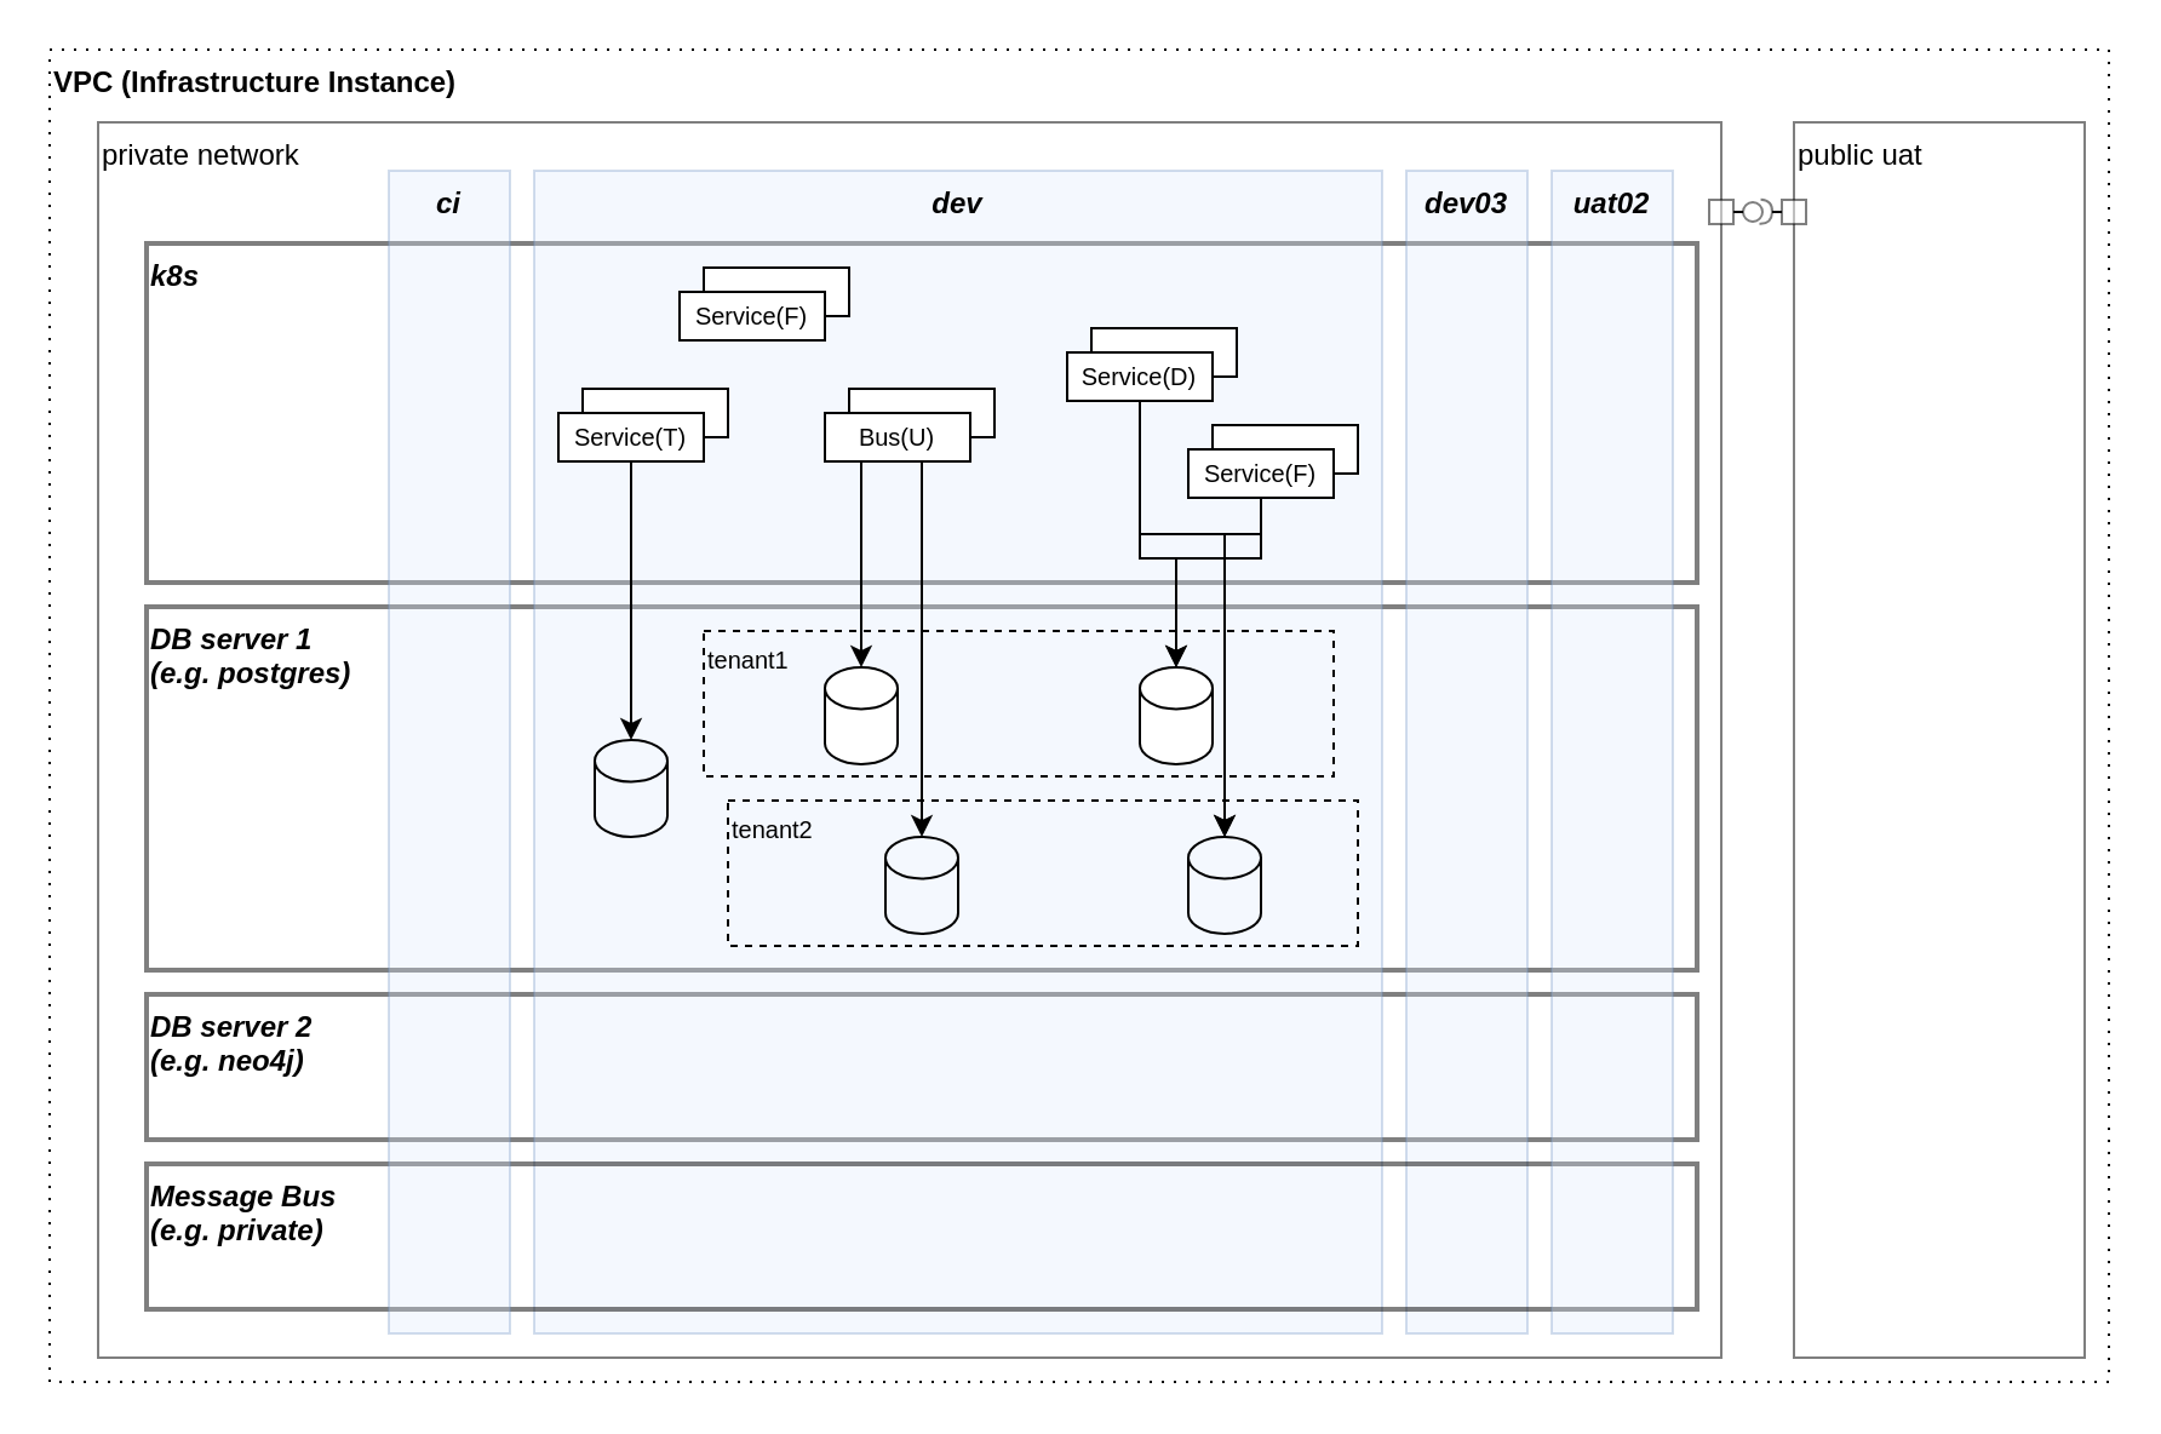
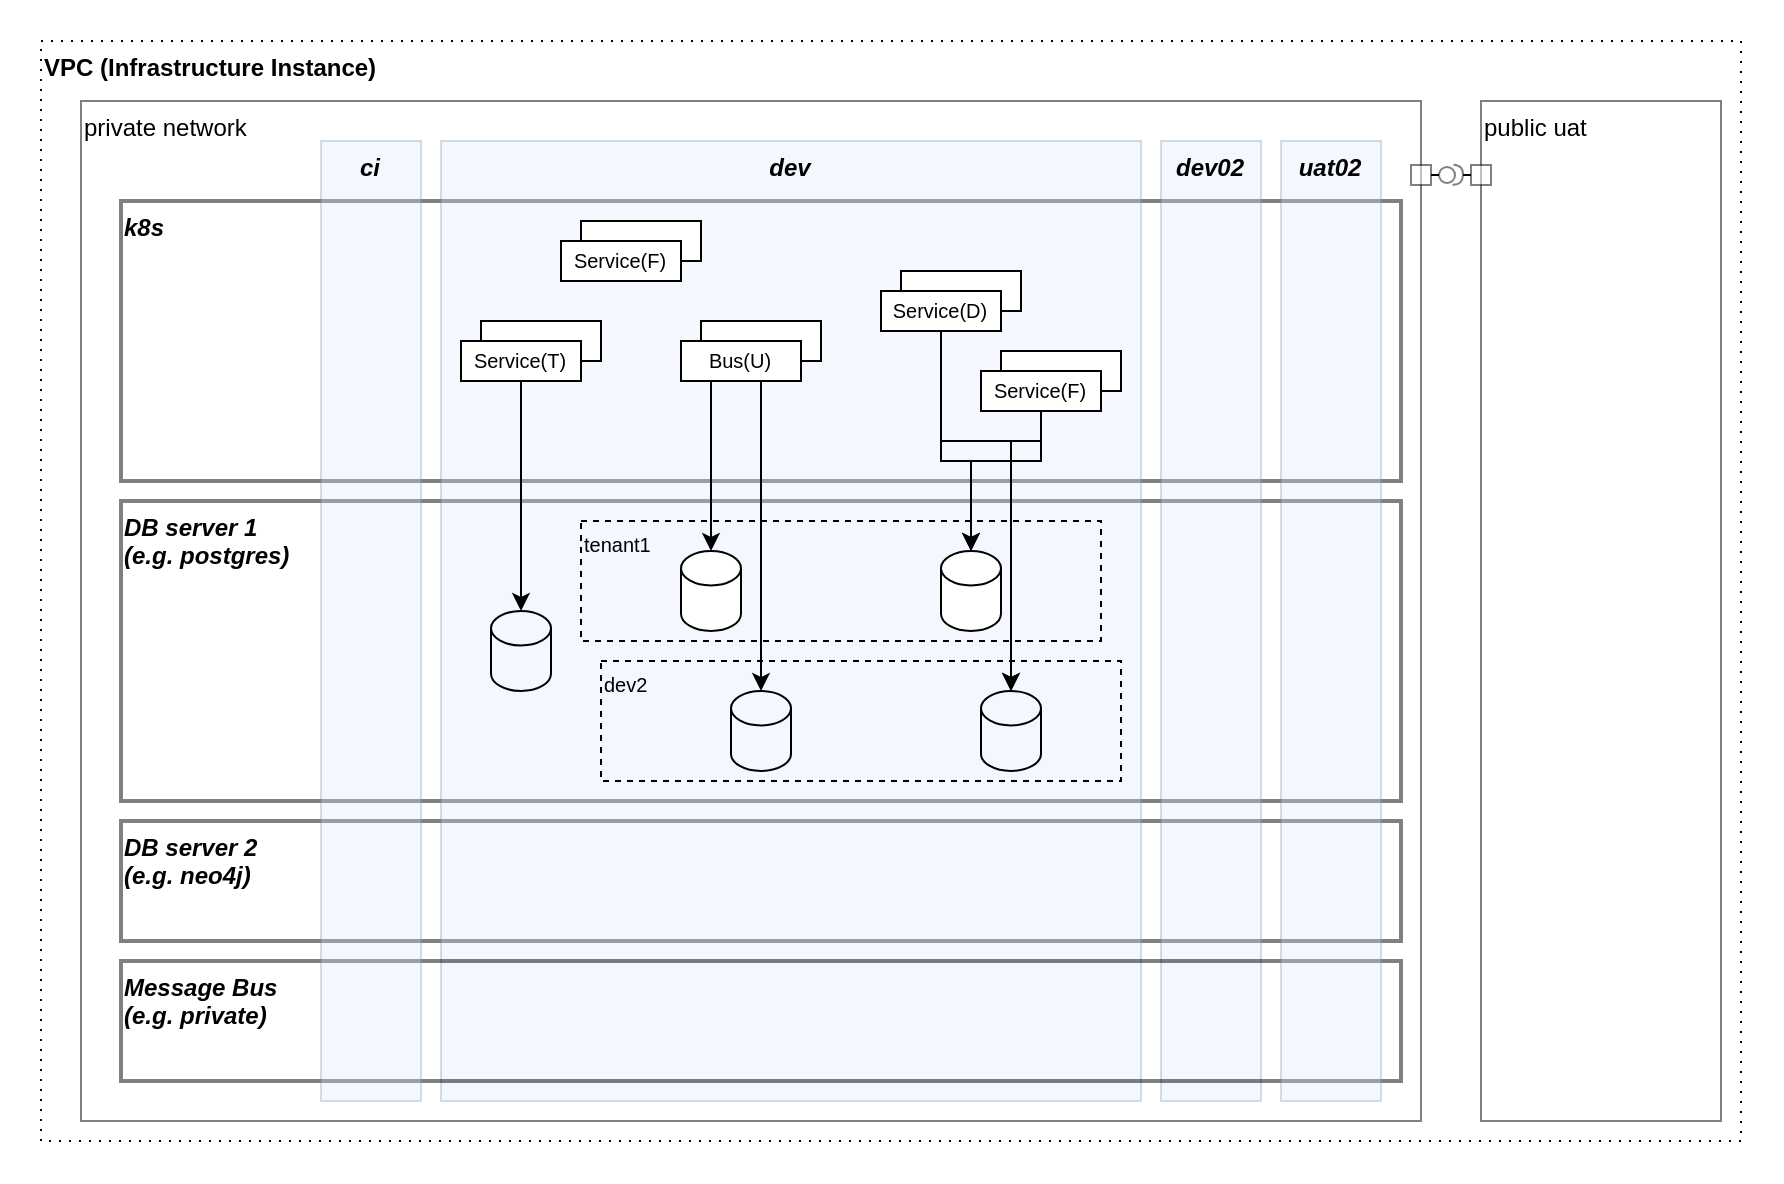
  <mxCell id="0" />
  <mxCell id="1" parent="0" />
  <mxCell id="2" value="VPC (Infrastructure Instance)" style="rounded=0;whiteSpace=wrap;html=1;dashed=1;fillColor=none;align=left;verticalAlign=top;fontStyle=1;dashPattern=1 4;" parent="1" vertex="1"><mxGeometry x="20" y="20" width="850" height="550" as="geometry" /></mxCell>
  <mxCell id="3" value="private network" style="rounded=0;whiteSpace=wrap;html=1;fillColor=none;align=left;horizontal=1;verticalAlign=top;spacing=2;opacity=50;" parent="1" vertex="1"><mxGeometry x="40" y="50" width="670" height="510" as="geometry" /></mxCell>
  <mxCell id="4" value="public uat" style="rounded=0;whiteSpace=wrap;html=1;fillColor=none;align=left;horizontal=1;verticalAlign=top;spacing=2;opacity=50;" parent="1" vertex="1"><mxGeometry x="740" y="50" width="120" height="510" as="geometry" /></mxCell>
  <mxCell id="5" value="k8s" style="rounded=0;whiteSpace=wrap;html=1;fillColor=none;fontStyle=3;verticalAlign=top;align=left;opacity=50;spacingLeft=0;spacingTop=0;strokeWidth=2;" parent="1" vertex="1"><mxGeometry x="60" y="100" width="640" height="140" as="geometry" /></mxCell>
  <mxCell id="6" value="DB server 1&lt;br&gt;(e.g. postgres)" style="rounded=0;whiteSpace=wrap;html=1;fillColor=none;fontStyle=3;verticalAlign=top;align=left;opacity=50;strokeWidth=2;" parent="1" vertex="1"><mxGeometry x="60" y="250" width="640" height="150" as="geometry" /></mxCell>
  <mxCell id="7" value="DB server 2&lt;br&gt;(e.g. neo4j)" style="rounded=0;whiteSpace=wrap;html=1;fillColor=none;fontStyle=3;verticalAlign=top;align=left;opacity=50;strokeWidth=2;" parent="1" vertex="1"><mxGeometry x="60" y="410" width="640" height="60" as="geometry" /></mxCell>
- <mxCell id="8" value="dev03" style="rounded=0;whiteSpace=wrap;html=1;fillColor=#dae8fc;fontStyle=3;verticalAlign=top;align=center;opacity=30;strokeColor=#6c8ebf;" parent="1" vertex="1"><mxGeometry x="580" y="70" width="50" height="480" as="geometry" /></mxCell>
+ <mxCell id="8" value="dev02" style="rounded=0;whiteSpace=wrap;html=1;fillColor=#dae8fc;fontStyle=3;verticalAlign=top;align=center;opacity=30;strokeColor=#6c8ebf;" parent="1" vertex="1"><mxGeometry x="580" y="70" width="50" height="480" as="geometry" /></mxCell>
  <mxCell id="9" value="dev" style="rounded=0;whiteSpace=wrap;html=1;fillColor=#dae8fc;fontStyle=3;verticalAlign=top;align=center;opacity=30;strokeColor=#6c8ebf;" parent="1" vertex="1"><mxGeometry x="220" y="70" width="350" height="480" as="geometry" /></mxCell>
  <mxCell id="10" value="Message Bus&lt;br&gt;(e.g. private)" style="rounded=0;whiteSpace=wrap;html=1;fillColor=none;fontStyle=3;verticalAlign=top;align=left;opacity=50;strokeWidth=2;" parent="1" vertex="1"><mxGeometry x="60" y="480" width="640" height="60" as="geometry" /></mxCell>
  <mxCell id="11" value="" style="shape=cylinder3;whiteSpace=wrap;html=1;boundedLbl=1;backgroundOutline=1;size=8.63;fontColor=#FF0000;strokeWidth=1;fillColor=none;" parent="1" vertex="1"><mxGeometry x="245" y="305" width="30" height="40" as="geometry" /></mxCell>
  <mxCell id="12" value="" style="rounded=0;whiteSpace=wrap;html=1;fontColor=#000000;strokeWidth=1;fillColor=default;fontSize=10;" parent="1" vertex="1"><mxGeometry x="240" y="160" width="60" height="20" as="geometry" /></mxCell>
  <mxCell id="13" value="&lt;font style=&quot;font-size: 10px;&quot;&gt;Service(T)&lt;/font&gt;" style="rounded=0;whiteSpace=wrap;html=1;fontColor=#000000;strokeWidth=1;fillColor=default;fontSize=10;" parent="1" vertex="1"><mxGeometry x="230" y="170" width="60" height="20" as="geometry" /></mxCell>
  <mxCell id="14" value="" style="endArrow=classic;html=1;rounded=0;fontSize=10;fontColor=#000000;exitX=0.5;exitY=1;exitDx=0;exitDy=0;entryX=0.5;entryY=0;entryDx=0;entryDy=0;entryPerimeter=0;" parent="1" source="13" target="11" edge="1"><mxGeometry width="50" height="50" relative="1" as="geometry"><mxPoint x="430" y="340" as="sourcePoint" /><mxPoint x="480" y="290" as="targetPoint" /></mxGeometry></mxCell>
  <mxCell id="15" value="tenant1" style="rounded=0;whiteSpace=wrap;html=1;fontSize=10;fontColor=#000000;strokeWidth=1;fillColor=none;align=left;verticalAlign=top;dashed=1;" parent="1" vertex="1"><mxGeometry x="290" y="260" width="260" height="60" as="geometry" /></mxCell>
- <mxCell id="16" value="tenant2" style="rounded=0;whiteSpace=wrap;html=1;fontSize=10;fontColor=#000000;strokeWidth=1;fillColor=none;align=left;verticalAlign=top;dashed=1;" parent="1" vertex="1"><mxGeometry x="300" y="330" width="260" height="60" as="geometry" /></mxCell>
+ <mxCell id="16" value="dev2" style="rounded=0;whiteSpace=wrap;html=1;fontSize=10;fontColor=#000000;strokeWidth=1;fillColor=none;align=left;verticalAlign=top;dashed=1;" parent="1" vertex="1"><mxGeometry x="300" y="330" width="260" height="60" as="geometry" /></mxCell>
  <mxCell id="17" value="" style="rounded=0;whiteSpace=wrap;html=1;fontColor=#000000;strokeWidth=1;fillColor=default;fontSize=10;" parent="1" vertex="1"><mxGeometry x="290" y="110" width="60" height="20" as="geometry" /></mxCell>
  <mxCell id="18" value="&lt;font style=&quot;font-size: 10px&quot;&gt;Service(F)&lt;/font&gt;" style="rounded=0;whiteSpace=wrap;html=1;fontColor=#000000;strokeWidth=1;fillColor=default;fontSize=10;" parent="1" vertex="1"><mxGeometry x="280" y="120" width="60" height="20" as="geometry" /></mxCell>
  <mxCell id="19" value="" style="rounded=0;whiteSpace=wrap;html=1;fontColor=#000000;strokeWidth=1;fillColor=default;fontSize=10;" parent="1" vertex="1"><mxGeometry x="350" y="160" width="60" height="20" as="geometry" /></mxCell>
  <mxCell id="20" value="&lt;font style=&quot;font-size: 10px&quot;&gt;Bus(U)&lt;/font&gt;" style="rounded=0;whiteSpace=wrap;html=1;fontColor=#000000;strokeWidth=1;fillColor=default;fontSize=10;" parent="1" vertex="1"><mxGeometry x="340" y="170" width="60" height="20" as="geometry" /></mxCell>
  <mxCell id="21" value="" style="shape=cylinder3;whiteSpace=wrap;html=1;boundedLbl=1;backgroundOutline=1;size=8.63;fontColor=#FF0000;strokeWidth=1;fillColor=none;" parent="1" vertex="1"><mxGeometry x="365" y="345" width="30" height="40" as="geometry" /></mxCell>
  <mxCell id="22" value="" style="rounded=0;whiteSpace=wrap;html=1;fontColor=#000000;strokeWidth=1;fillColor=default;fontSize=10;" parent="1" vertex="1"><mxGeometry x="450" y="135" width="60" height="20" as="geometry" /></mxCell>
  <mxCell id="23" value="&lt;font style=&quot;font-size: 10px&quot;&gt;Service(D)&lt;/font&gt;" style="rounded=0;whiteSpace=wrap;html=1;fontColor=#000000;strokeWidth=1;fillColor=default;fontSize=10;" parent="1" vertex="1"><mxGeometry x="440" y="145" width="60" height="20" as="geometry" /></mxCell>
  <mxCell id="24" value="" style="rounded=0;whiteSpace=wrap;html=1;fontColor=#000000;strokeWidth=1;fillColor=default;fontSize=10;" parent="1" vertex="1"><mxGeometry x="500" y="175" width="60" height="20" as="geometry" /></mxCell>
  <mxCell id="25" value="&lt;font style=&quot;font-size: 10px&quot;&gt;Service(F)&lt;/font&gt;" style="rounded=0;whiteSpace=wrap;html=1;fontColor=#000000;strokeWidth=1;fillColor=default;fontSize=10;" parent="1" vertex="1"><mxGeometry x="490" y="185" width="60" height="20" as="geometry" /></mxCell>
  <mxCell id="26" value="" style="endArrow=classic;html=1;rounded=0;fontSize=10;fontColor=#000000;entryX=0.5;entryY=0;entryDx=0;entryDy=0;entryPerimeter=0;exitX=0.25;exitY=1;exitDx=0;exitDy=0;" parent="1" source="20" target="28" edge="1"><mxGeometry width="50" height="50" relative="1" as="geometry"><mxPoint x="350" y="250" as="sourcePoint" /><mxPoint x="350" y="490" as="targetPoint" /></mxGeometry></mxCell>
  <mxCell id="27" value="" style="endArrow=classic;html=1;rounded=0;fontSize=10;fontColor=#000000;exitX=0.5;exitY=1;exitDx=0;exitDy=0;entryX=0.5;entryY=0;entryDx=0;entryDy=0;entryPerimeter=0;edgeStyle=orthogonalEdgeStyle;" parent="1" source="20" target="21" edge="1"><mxGeometry width="50" height="50" relative="1" as="geometry"><mxPoint x="460" y="250" as="sourcePoint" /><mxPoint x="460" y="460" as="targetPoint" /><Array as="points"><mxPoint x="380" y="190" /></Array></mxGeometry></mxCell>
  <mxCell id="28" value="" style="shape=cylinder3;whiteSpace=wrap;html=1;boundedLbl=1;backgroundOutline=1;size=8.63;fontColor=#FF0000;strokeWidth=1;fillColor=default;" parent="1" vertex="1"><mxGeometry x="340" y="275" width="30" height="40" as="geometry" /></mxCell>
  <mxCell id="29" value="" style="endArrow=classic;html=1;rounded=0;fontSize=10;fontColor=#000000;exitX=0.5;exitY=1;exitDx=0;exitDy=0;entryX=0.5;entryY=0;entryDx=0;entryDy=0;entryPerimeter=0;edgeStyle=orthogonalEdgeStyle;" parent="1" source="23" target="34" edge="1"><mxGeometry width="50" height="50" relative="1" as="geometry"><mxPoint x="460" y="250" as="sourcePoint" /><mxPoint x="470" y="540" as="targetPoint" /><Array as="points"><mxPoint x="470" y="230" /><mxPoint x="485" y="230" /></Array></mxGeometry></mxCell>
  <mxCell id="30" value="" style="endArrow=classic;html=1;rounded=0;fontSize=10;fontColor=#000000;exitX=0.5;exitY=1;exitDx=0;exitDy=0;entryX=0.5;entryY=0;entryDx=0;entryDy=0;entryPerimeter=0;edgeStyle=orthogonalEdgeStyle;" parent="1" source="25" target="34" edge="1"><mxGeometry width="50" height="50" relative="1" as="geometry"><mxPoint x="560" y="250" as="sourcePoint" /><mxPoint x="570" y="465" as="targetPoint" /><Array as="points"><mxPoint x="520" y="230" /><mxPoint x="485" y="230" /></Array></mxGeometry></mxCell>
  <mxCell id="31" value="" style="shape=cylinder3;whiteSpace=wrap;html=1;boundedLbl=1;backgroundOutline=1;size=8.63;fontColor=#FF0000;strokeWidth=1;fillColor=none;" parent="1" vertex="1"><mxGeometry x="490" y="345" width="30" height="40" as="geometry" /></mxCell>
  <mxCell id="32" value="" style="endArrow=classic;html=1;rounded=0;fontSize=10;fontColor=#000000;exitX=0.5;exitY=1;exitDx=0;exitDy=0;entryX=0.5;entryY=0;entryDx=0;entryDy=0;entryPerimeter=0;edgeStyle=orthogonalEdgeStyle;" parent="1" source="23" target="31" edge="1"><mxGeometry width="50" height="50" relative="1" as="geometry"><mxPoint x="560" y="250" as="sourcePoint" /><mxPoint x="585" y="465" as="targetPoint" /><Array as="points"><mxPoint x="470" y="220" /><mxPoint x="505" y="220" /></Array></mxGeometry></mxCell>
  <mxCell id="33" value="" style="endArrow=classic;html=1;rounded=0;fontSize=10;fontColor=#000000;exitX=0.5;exitY=1;exitDx=0;exitDy=0;entryX=0.5;entryY=0;entryDx=0;entryDy=0;entryPerimeter=0;edgeStyle=orthogonalEdgeStyle;" parent="1" source="25" target="31" edge="1"><mxGeometry width="50" height="50" relative="1" as="geometry"><mxPoint x="610" y="290" as="sourcePoint" /><mxPoint x="585" y="465" as="targetPoint" /><Array as="points"><mxPoint x="520" y="220" /><mxPoint x="505" y="220" /></Array></mxGeometry></mxCell>
  <mxCell id="34" value="" style="shape=cylinder3;whiteSpace=wrap;html=1;boundedLbl=1;backgroundOutline=1;size=8.63;fontColor=#FF0000;strokeWidth=1;fillColor=default;" parent="1" vertex="1"><mxGeometry x="470" y="275" width="30" height="40" as="geometry" /></mxCell>
  <mxCell id="35" value="uat02" style="rounded=0;whiteSpace=wrap;html=1;fillColor=#dae8fc;fontStyle=3;verticalAlign=top;align=center;opacity=30;strokeColor=#6c8ebf;" parent="1" vertex="1"><mxGeometry x="640" y="70" width="50" height="480" as="geometry" /></mxCell>
  <mxCell id="36" value="" style="html=1;rounded=0;opacity=50;" parent="1" vertex="1"><mxGeometry x="705" y="82" width="10" height="10" as="geometry" /></mxCell>
  <mxCell id="37" value="" style="endArrow=none;html=1;rounded=0;align=center;verticalAlign=top;endFill=0;labelBackgroundColor=none;endSize=2;" parent="1" source="36" target="38" edge="1"><mxGeometry relative="1" as="geometry" /></mxCell>
  <mxCell id="38" value="" style="ellipse;html=1;fontSize=11;align=center;fillColor=none;points=[];aspect=fixed;resizable=0;verticalAlign=bottom;labelPosition=center;verticalLabelPosition=top;flipH=1;opacity=50;" parent="1" vertex="1"><mxGeometry x="719" y="83" width="8" height="8" as="geometry" /></mxCell>
  <mxCell id="39" value="" style="html=1;rounded=0;opacity=50;" parent="1" vertex="1"><mxGeometry x="735" y="82" width="10" height="10" as="geometry" /></mxCell>
  <mxCell id="40" value="" style="endArrow=none;html=1;rounded=0;align=center;verticalAlign=top;endFill=0;labelBackgroundColor=none;endSize=2;" parent="1" source="39" target="41" edge="1"><mxGeometry relative="1" as="geometry"><mxPoint x="970" y="257" as="targetPoint" /></mxGeometry></mxCell>
  <mxCell id="41" value="" style="shape=requiredInterface;html=1;fontSize=11;align=center;fillColor=none;points=[];aspect=fixed;resizable=0;verticalAlign=bottom;labelPosition=center;verticalLabelPosition=top;flipH=1;opacity=50;rotation=-177;" parent="1" vertex="1"><mxGeometry x="726" y="82" width="5" height="10" as="geometry" /></mxCell>
  <mxCell id="42" value="ci" style="rounded=0;whiteSpace=wrap;html=1;fillColor=#dae8fc;fontStyle=3;verticalAlign=top;align=center;opacity=30;strokeColor=#6c8ebf;" vertex="1" parent="1"><mxGeometry x="160" y="70" width="50" height="480" as="geometry" /></mxCell>
